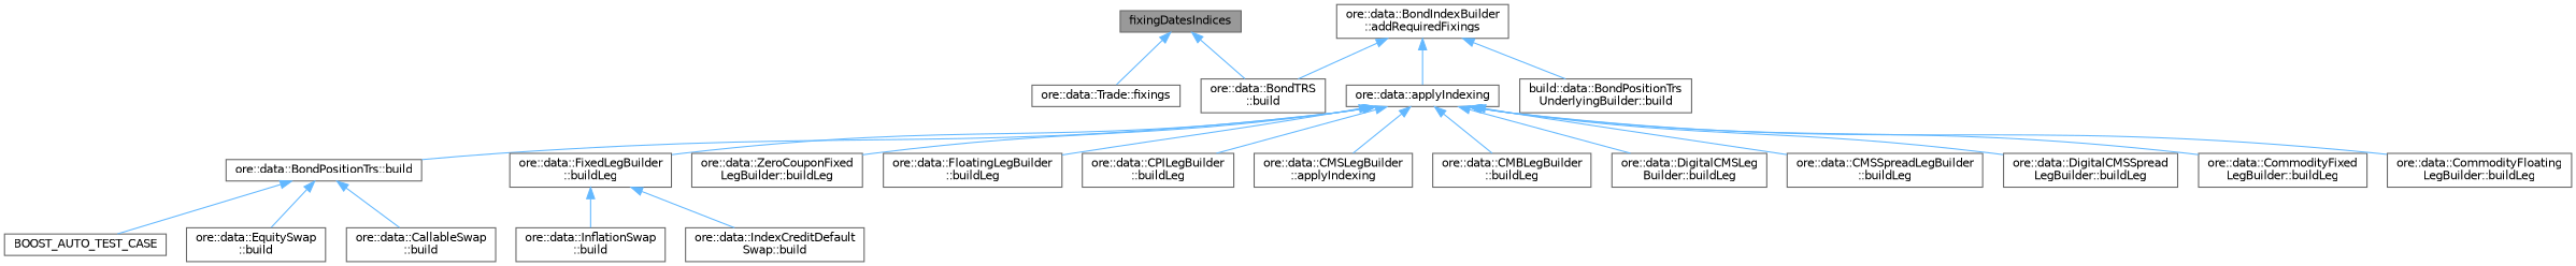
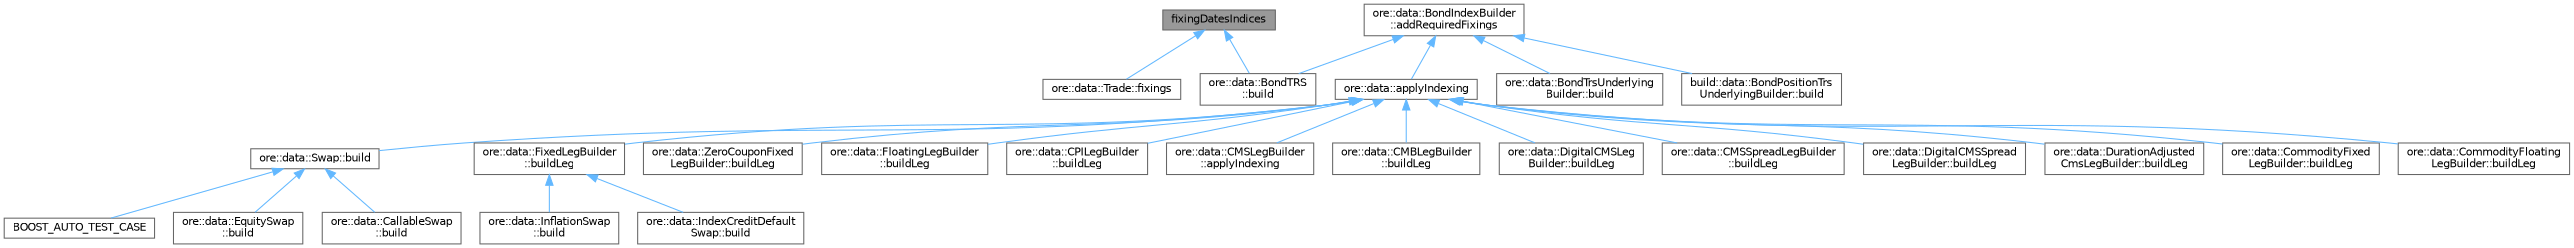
  digraph {
    rankdir=TB
    node [color=grey40 fillcolor=white fontname=Helvetica fontsize=10 shape=box style=filled]
    edge [color=steelblue1 dir=back fontname=Helvetica fontsize=10 labelfontname=Helvetica labelfontsize=10 style=solid]
    n1 [color=gray40 fillcolor=grey60 fontcolor=black height=0.2 label=fixingDatesIndices width=0.4]
    n2 [height=0.2 label="ore::data::Trade::fixings" width=0.4]
    n3 [height=0.2 label="ore::data::BondTRS\l::build" width=0.4]
    n4 [height=0.2 label="ore::data::BondIndexBuilder\l::addRequiredFixings" width=0.4]
    n5 [height=0.2 label="ore::data::applyIndexing" width=0.4]
+   n6 [height=0.2 label="ore::data::BondTrsUnderlying\lBuilder::build" width=0.4]
    n7 [height=0.2 label="build::data::BondPositionTrs\lUnderlyingBuilder::build" width=0.4]
-   n8 [height=0.2 label="ore::data::BondPositionTrs::build" width=0.4]
+   n8 [height=0.2 label="ore::data::Swap::build" width=0.4]
    n9 [height=0.2 label="ore::data::FixedLegBuilder\l::buildLeg" width=0.4]
    n10 [height=0.2 label="ore::data::ZeroCouponFixed\lLegBuilder::buildLeg" width=0.4]
    n11 [height=0.2 label="ore::data::FloatingLegBuilder\l::buildLeg" width=0.4]
    n12 [height=0.2 label="ore::data::CPILegBuilder\l::buildLeg" width=0.4]
    n13 [height=0.2 label="ore::data::CMSLegBuilder\l::applyIndexing" width=0.4]
    n14 [height=0.2 label="ore::data::CMBLegBuilder\l::buildLeg" width=0.4]
    n15 [height=0.2 label="ore::data::DigitalCMSLeg\lBuilder::buildLeg" width=0.4]
    n16 [height=0.2 label="ore::data::CMSSpreadLegBuilder\l::buildLeg" width=0.4]
    n17 [height=0.2 label="ore::data::DigitalCMSSpread\lLegBuilder::buildLeg" width=0.4]
+   n18 [height=0.2 label="ore::data::DurationAdjusted\lCmsLegBuilder::buildLeg" width=0.4]
    n19 [height=0.2 label="ore::data::CommodityFixed\lLegBuilder::buildLeg" width=0.4]
    n20 [height=0.2 label="ore::data::CommodityFloating\lLegBuilder::buildLeg" width=0.4]
    n21 [height=0.2 label=BOOST_AUTO_TEST_CASE width=0.4]
    n22 [height=0.2 label="ore::data::EquitySwap\l::build" width=0.4]
    n23 [height=0.2 label="ore::data::CallableSwap\l::build" width=0.4]
    n24 [height=0.2 label="ore::data::InflationSwap\l::build" width=0.4]
    n25 [height=0.2 label="ore::data::IndexCreditDefault\lSwap::build" width=0.4]
    n1 -> n2
    n1 -> n3
    n4 -> n3
    n4 -> n5
+   n4 -> n6
    n4 -> n7
    n5 -> n8
    n5 -> n9
    n5 -> n10
    n5 -> n11
    n5 -> n12
    n5 -> n13
    n5 -> n14
    n5 -> n15
    n5 -> n16
    n5 -> n17
+   n5 -> n18
    n5 -> n19
    n5 -> n20
    n8 -> n21
    n8 -> n22
    n8 -> n23
    n9 -> n24
    n9 -> n25
  }
